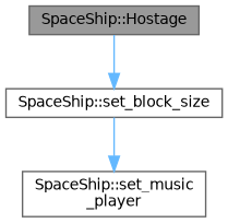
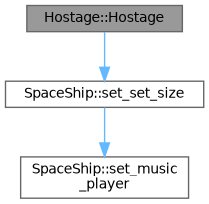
  digraph {
    rankdir=TB
    node [color=grey40 fillcolor=white fontname=Helvetica fontsize=10 shape=box style=filled]
    edge [color=steelblue1 fontname=Helvetica fontsize=10 labelfontname=Helvetica labelfontsize=10 style=solid]
-   n1 [color=gray40 fillcolor=grey60 fontcolor=black height=0.2 label="SpaceShip::Hostage" width=0.4]
-   n2 [height=0.2 label="SpaceShip::set_block_size" width=0.4]
+   n1 [color=gray40 fillcolor=grey60 fontcolor=black height=0.2 label="Hostage::Hostage" width=0.4]
+   n2 [height=0.2 label="SpaceShip::set_set_size" width=0.4]
    n3 [height=0.2 label="SpaceShip::set_music\l_player" width=0.4]
    n1 -> n2
    n2 -> n3
  }
